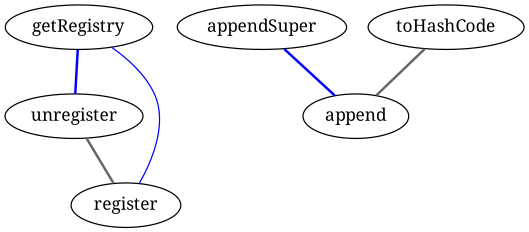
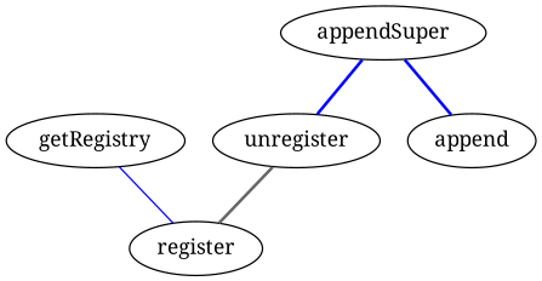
  strict graph {
    fontname="Noto Serif"
    node [fontname="Noto Serif"]
    edge [color=blue fontname="Noto Serif" style=bold]
    getRegistry
    unregister
    register
    appendSuper
    append
-   toHashCode
-   getRegistry -- unregister
+   appendSuper -- unregister
    getRegistry -- register [style=solid]
    unregister -- register [color=gray40]
    appendSuper -- append
-   toHashCode -- append [color=gray40]
  }
